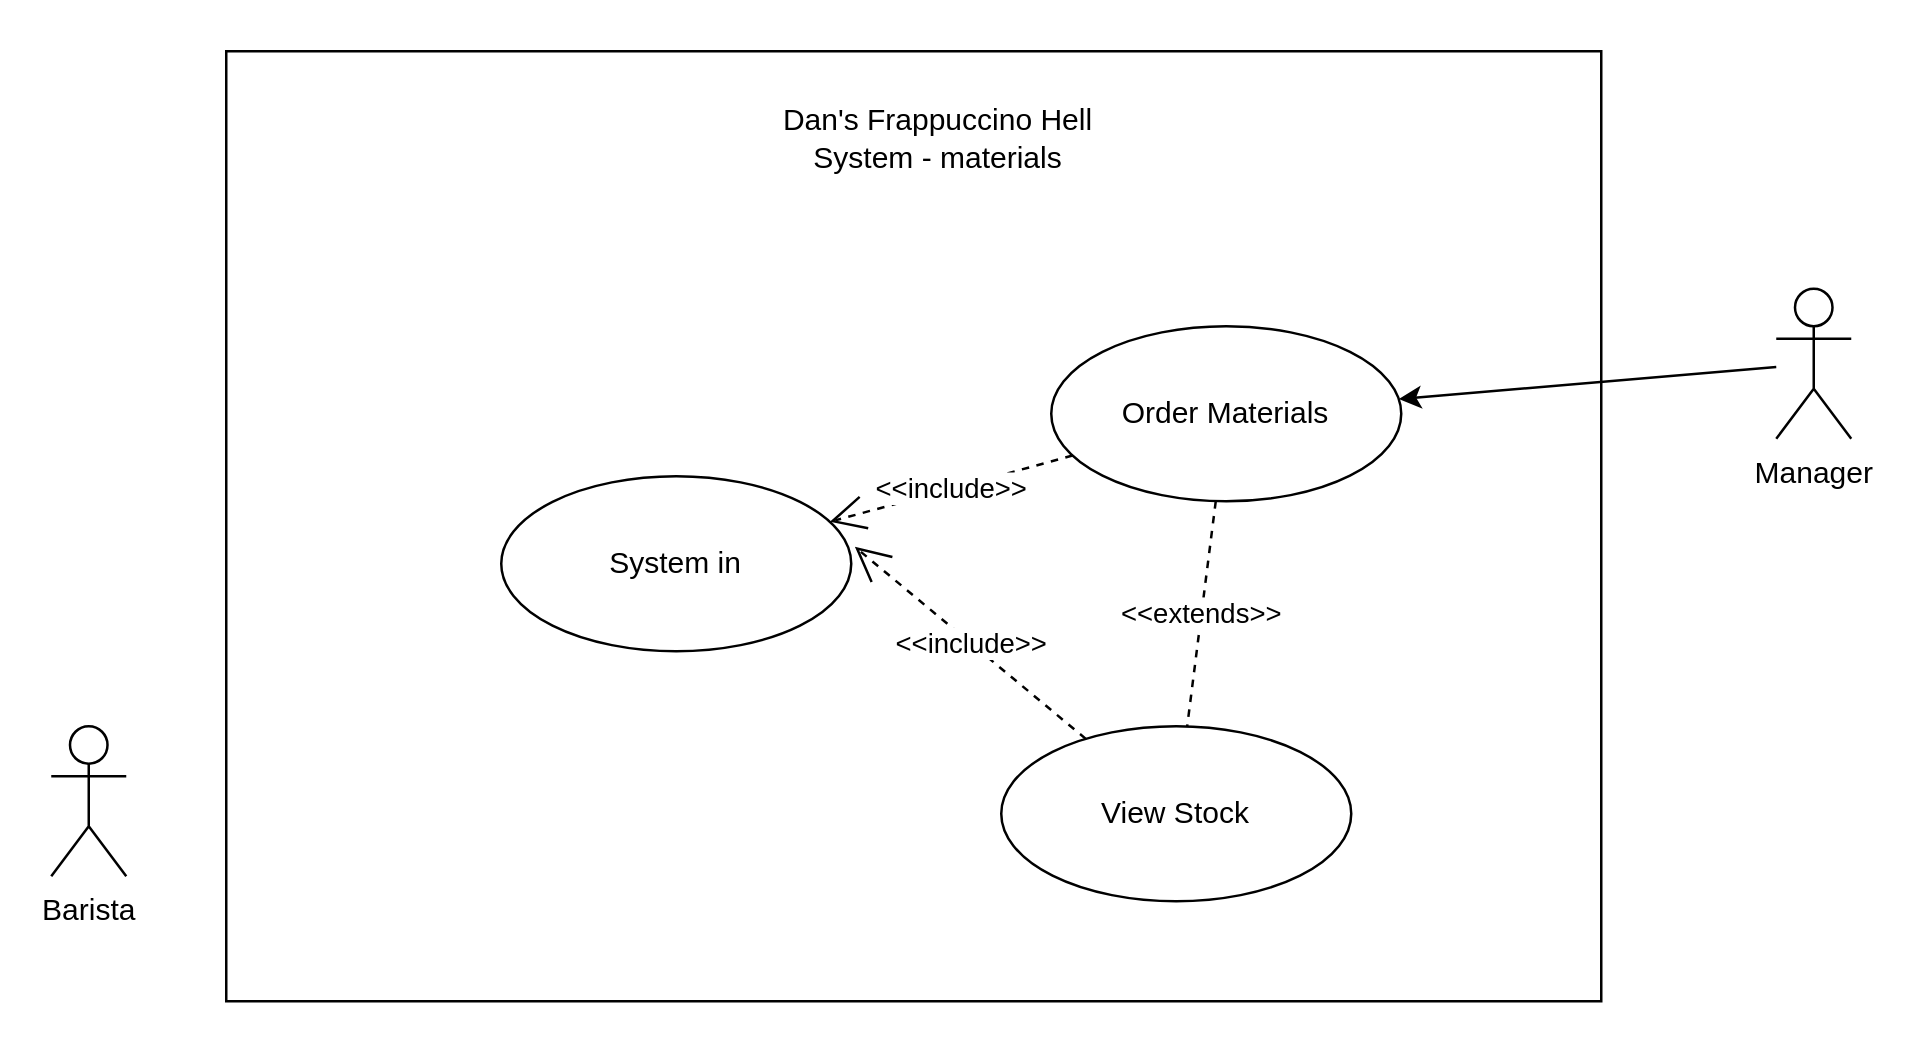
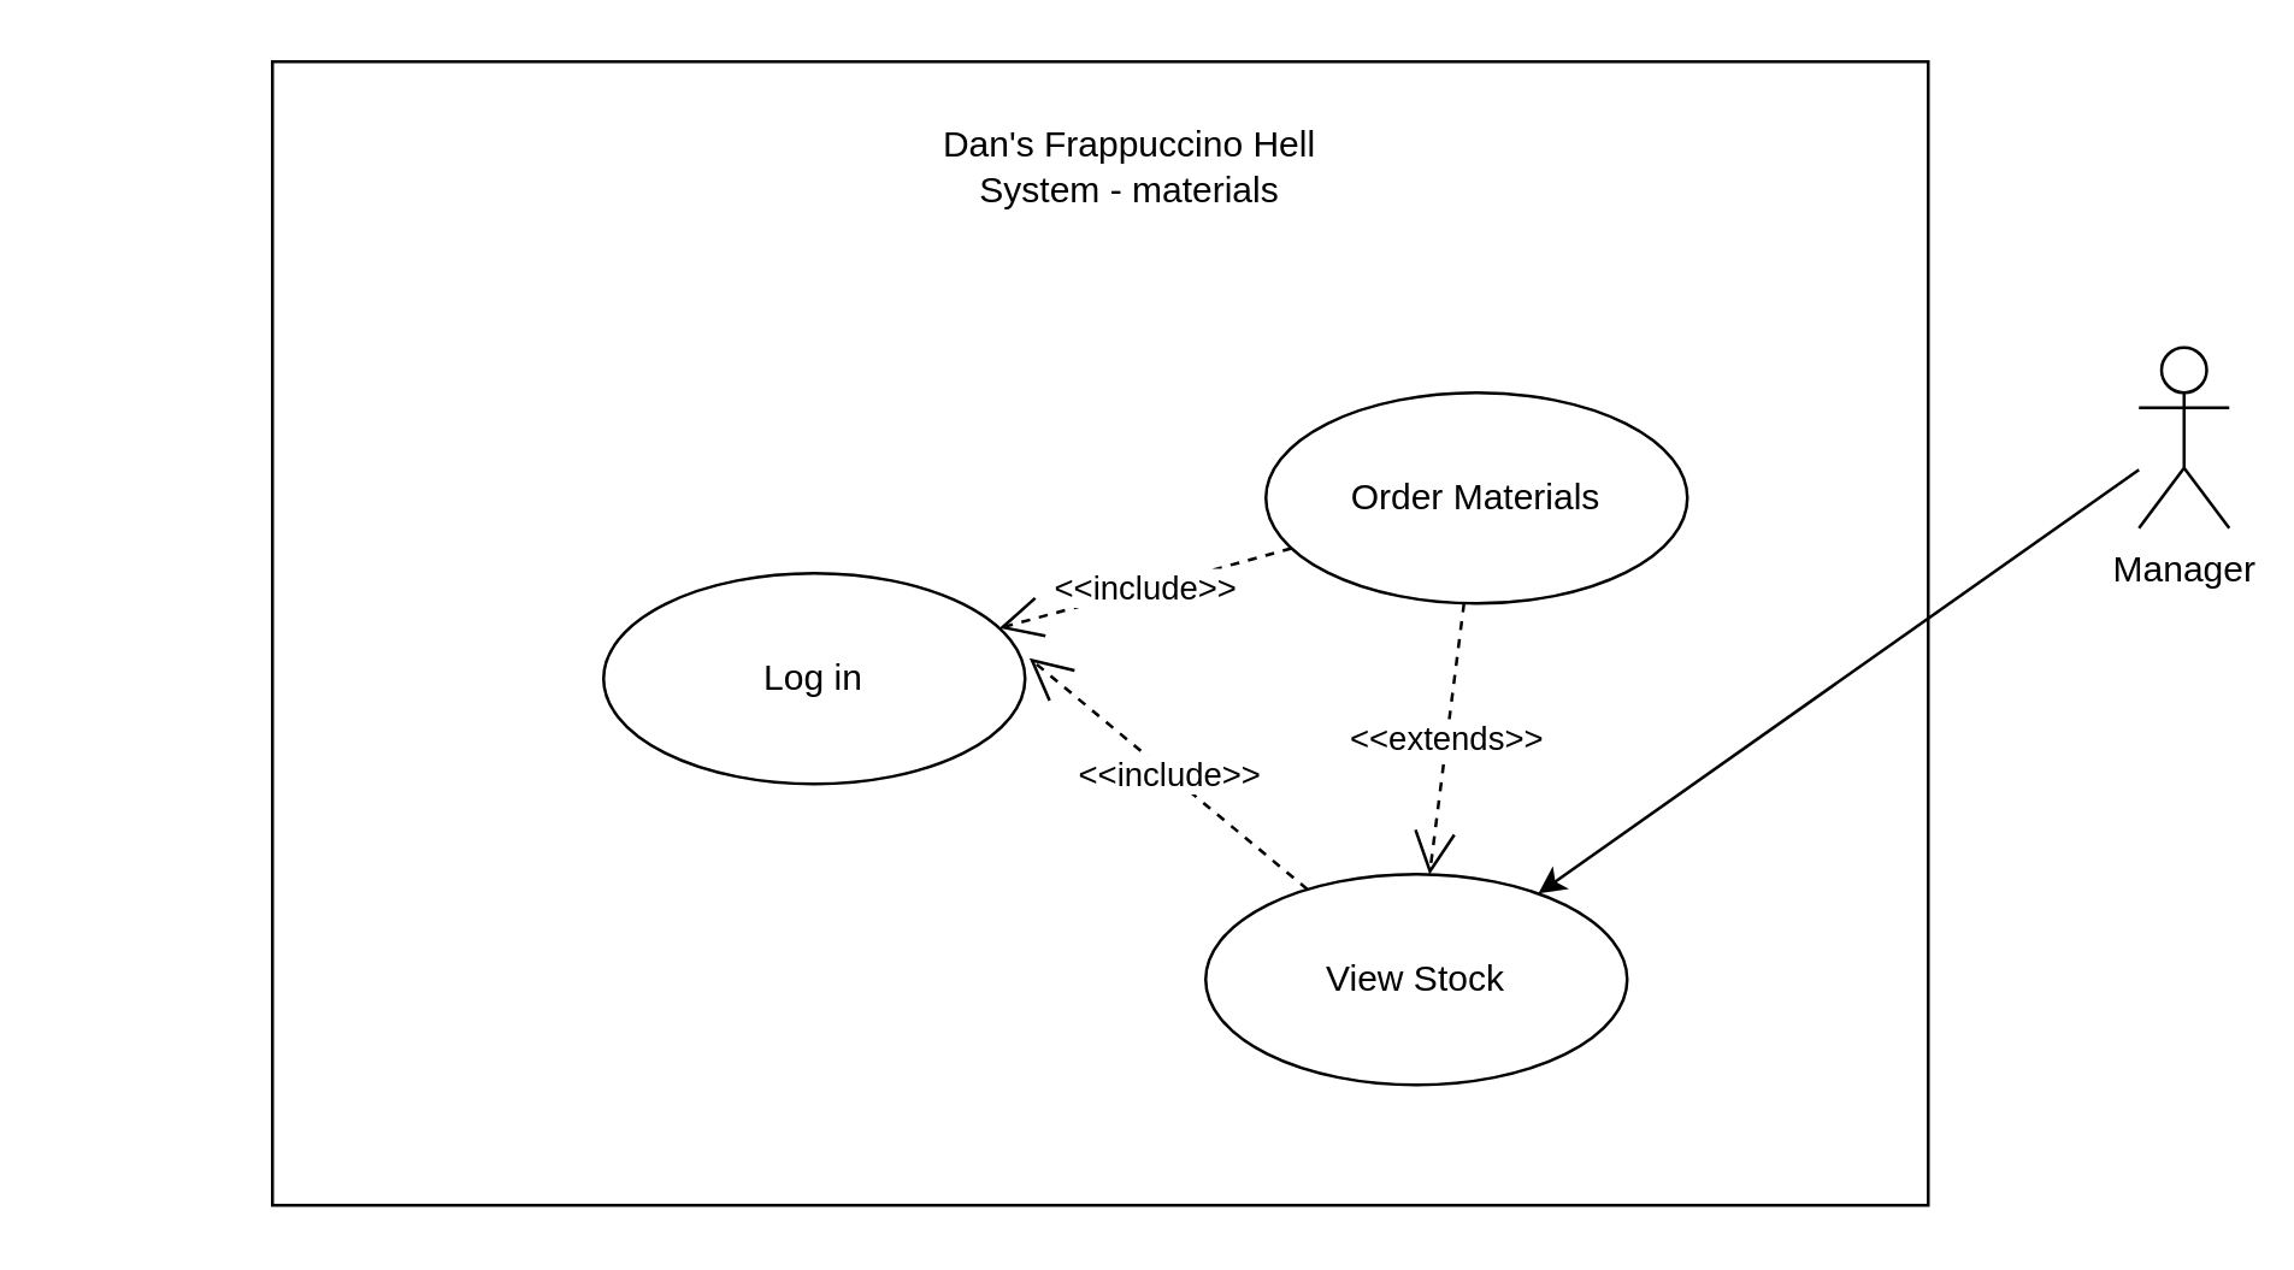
  <mxCell id="0" />
  <mxCell id="1" parent="0" />
  <mxCell id="2" value="" style="rounded=0;whiteSpace=wrap;html=1;" parent="1" vertex="1"><mxGeometry x="90" y="20" width="550" height="380" as="geometry" /></mxCell>
  <mxCell id="3" value="Manager" style="shape=umlActor;verticalLabelPosition=bottom;verticalAlign=top;html=1;outlineConnect=0;" parent="1" vertex="1"><mxGeometry x="710" y="115" width="30" height="60" as="geometry" /></mxCell>
- <mxCell id="4" value="Barista" style="shape=umlActor;verticalLabelPosition=bottom;verticalAlign=top;html=1;outlineConnect=0;" parent="1" vertex="1"><mxGeometry x="20" y="290" width="30" height="60" as="geometry" /></mxCell>
- <mxCell id="5" value="System in" style="ellipse;whiteSpace=wrap;html=1;" parent="1" vertex="1"><mxGeometry x="200" y="190" width="140" height="70" as="geometry" /></mxCell>
+ <mxCell id="5" value="Log in" style="ellipse;whiteSpace=wrap;html=1;" parent="1" vertex="1"><mxGeometry x="200" y="190" width="140" height="70" as="geometry" /></mxCell>
  <mxCell id="6" value="Order Materials" style="ellipse;whiteSpace=wrap;html=1;" parent="1" vertex="1"><mxGeometry x="420" y="130" width="140" height="70" as="geometry" /></mxCell>
  <mxCell id="7" value="View Stock" style="ellipse;whiteSpace=wrap;html=1;" parent="1" vertex="1"><mxGeometry x="400" y="290" width="140" height="70" as="geometry" /></mxCell>
  <mxCell id="8" value="Dan's Frappuccino Hell System - materials" style="text;html=1;strokeColor=none;fillColor=none;align=center;verticalAlign=middle;whiteSpace=wrap;rounded=0;" parent="1" vertex="1"><mxGeometry x="310" y="40" width="130" height="30" as="geometry" /></mxCell>
- <mxCell id="9" value="" style="endArrow=classic;html=1;rounded=0;" parent="1" source="3" target="6" edge="1"><mxGeometry width="50" height="50" relative="1" as="geometry"><mxPoint x="640" y="270" as="sourcePoint" /><mxPoint x="690" y="220" as="targetPoint" /></mxGeometry></mxCell>
+ <mxCell id="9" value="" style="endArrow=classic;html=1;rounded=0;" parent="1" source="3" target="7" edge="1"><mxGeometry width="50" height="50" relative="1" as="geometry"><mxPoint x="640" y="270" as="sourcePoint" /><mxPoint x="690" y="220" as="targetPoint" /></mxGeometry></mxCell>
  <mxCell id="10" value="&amp;lt;&amp;lt;include&amp;gt;&amp;gt;" style="endArrow=open;endSize=12;dashed=1;html=1;rounded=0;" parent="1" source="6" target="5" edge="1"><mxGeometry width="160" relative="1" as="geometry"><mxPoint x="495.41" y="148.602" as="sourcePoint" /><mxPoint x="394.6" y="321.4" as="targetPoint" /><Array as="points" /></mxGeometry></mxCell>
- <mxCell id="11" value="&amp;lt;&amp;lt;extends&amp;gt;&amp;gt;" style="endArrow=none;endSize=12;dashed=1;html=1;rounded=0;" parent="1" source="6" target="7" edge="1"><mxGeometry width="160" relative="1" as="geometry"><mxPoint x="302.509" y="424.003" as="sourcePoint" /><mxPoint x="342.462" y="385.989" as="targetPoint" /><Array as="points" /></mxGeometry></mxCell>
+ <mxCell id="11" value="&amp;lt;&amp;lt;extends&amp;gt;&amp;gt;" style="endArrow=open;endSize=12;dashed=1;html=1;rounded=0;" parent="1" source="6" target="7" edge="1"><mxGeometry width="160" relative="1" as="geometry"><mxPoint x="302.509" y="424.003" as="sourcePoint" /><mxPoint x="342.462" y="385.989" as="targetPoint" /><Array as="points" /></mxGeometry></mxCell>
  <mxCell id="12" value="&amp;lt;&amp;lt;include&amp;gt;&amp;gt;" style="endArrow=open;endSize=12;dashed=1;html=1;rounded=0;" edge="1" parent="1" source="7"><mxGeometry width="160" relative="1" as="geometry"><mxPoint x="438.445" y="191.666" as="sourcePoint" /><mxPoint x="341.453" y="218.24" as="targetPoint" /><Array as="points" /></mxGeometry></mxCell>
